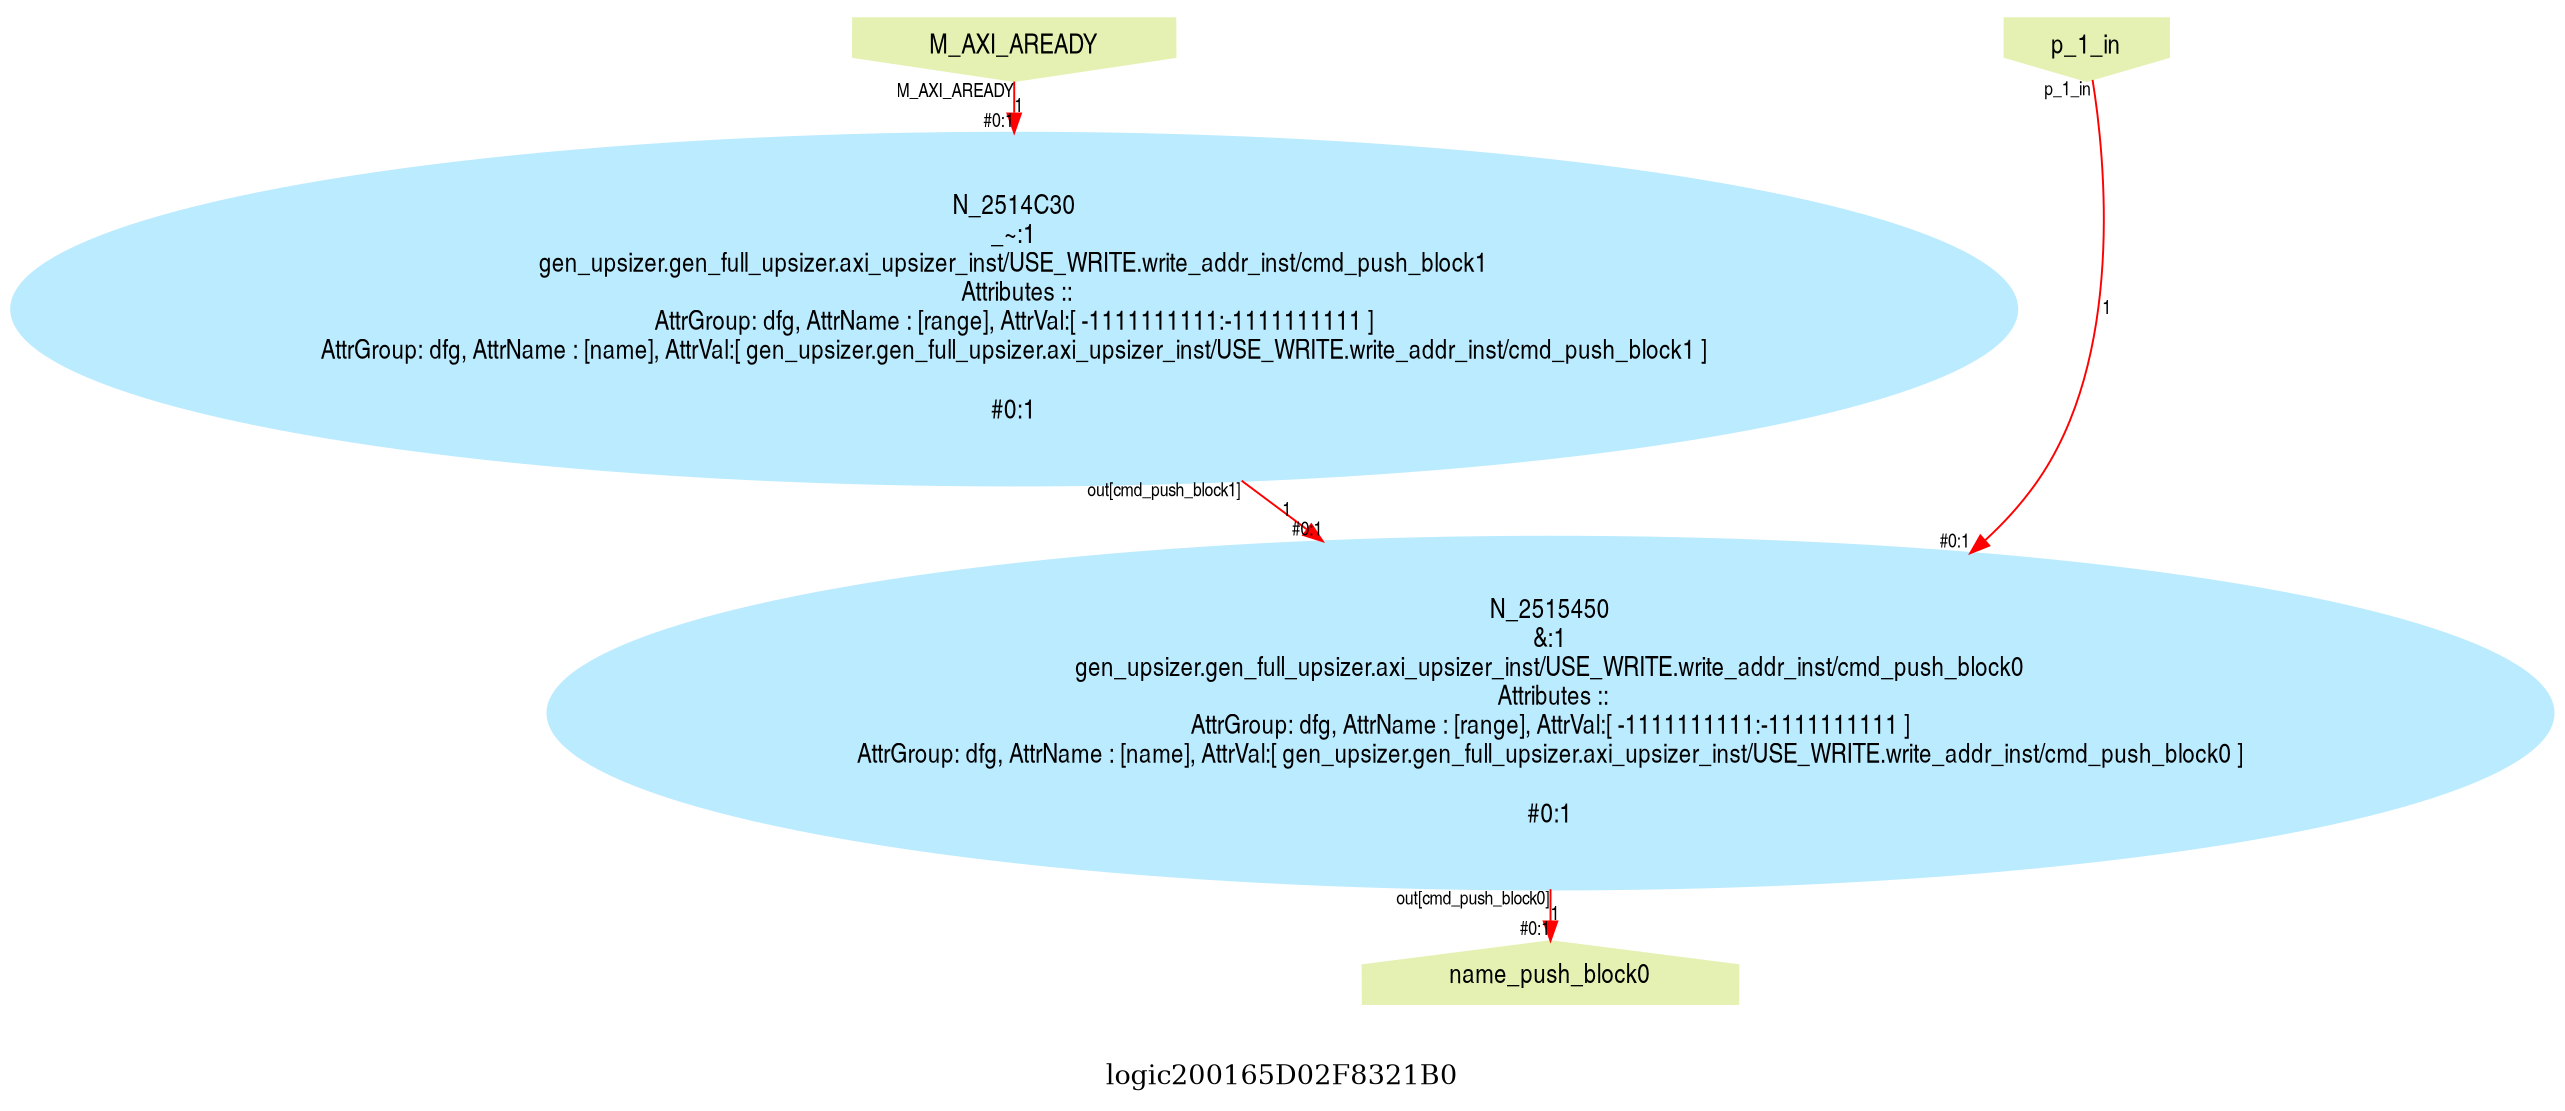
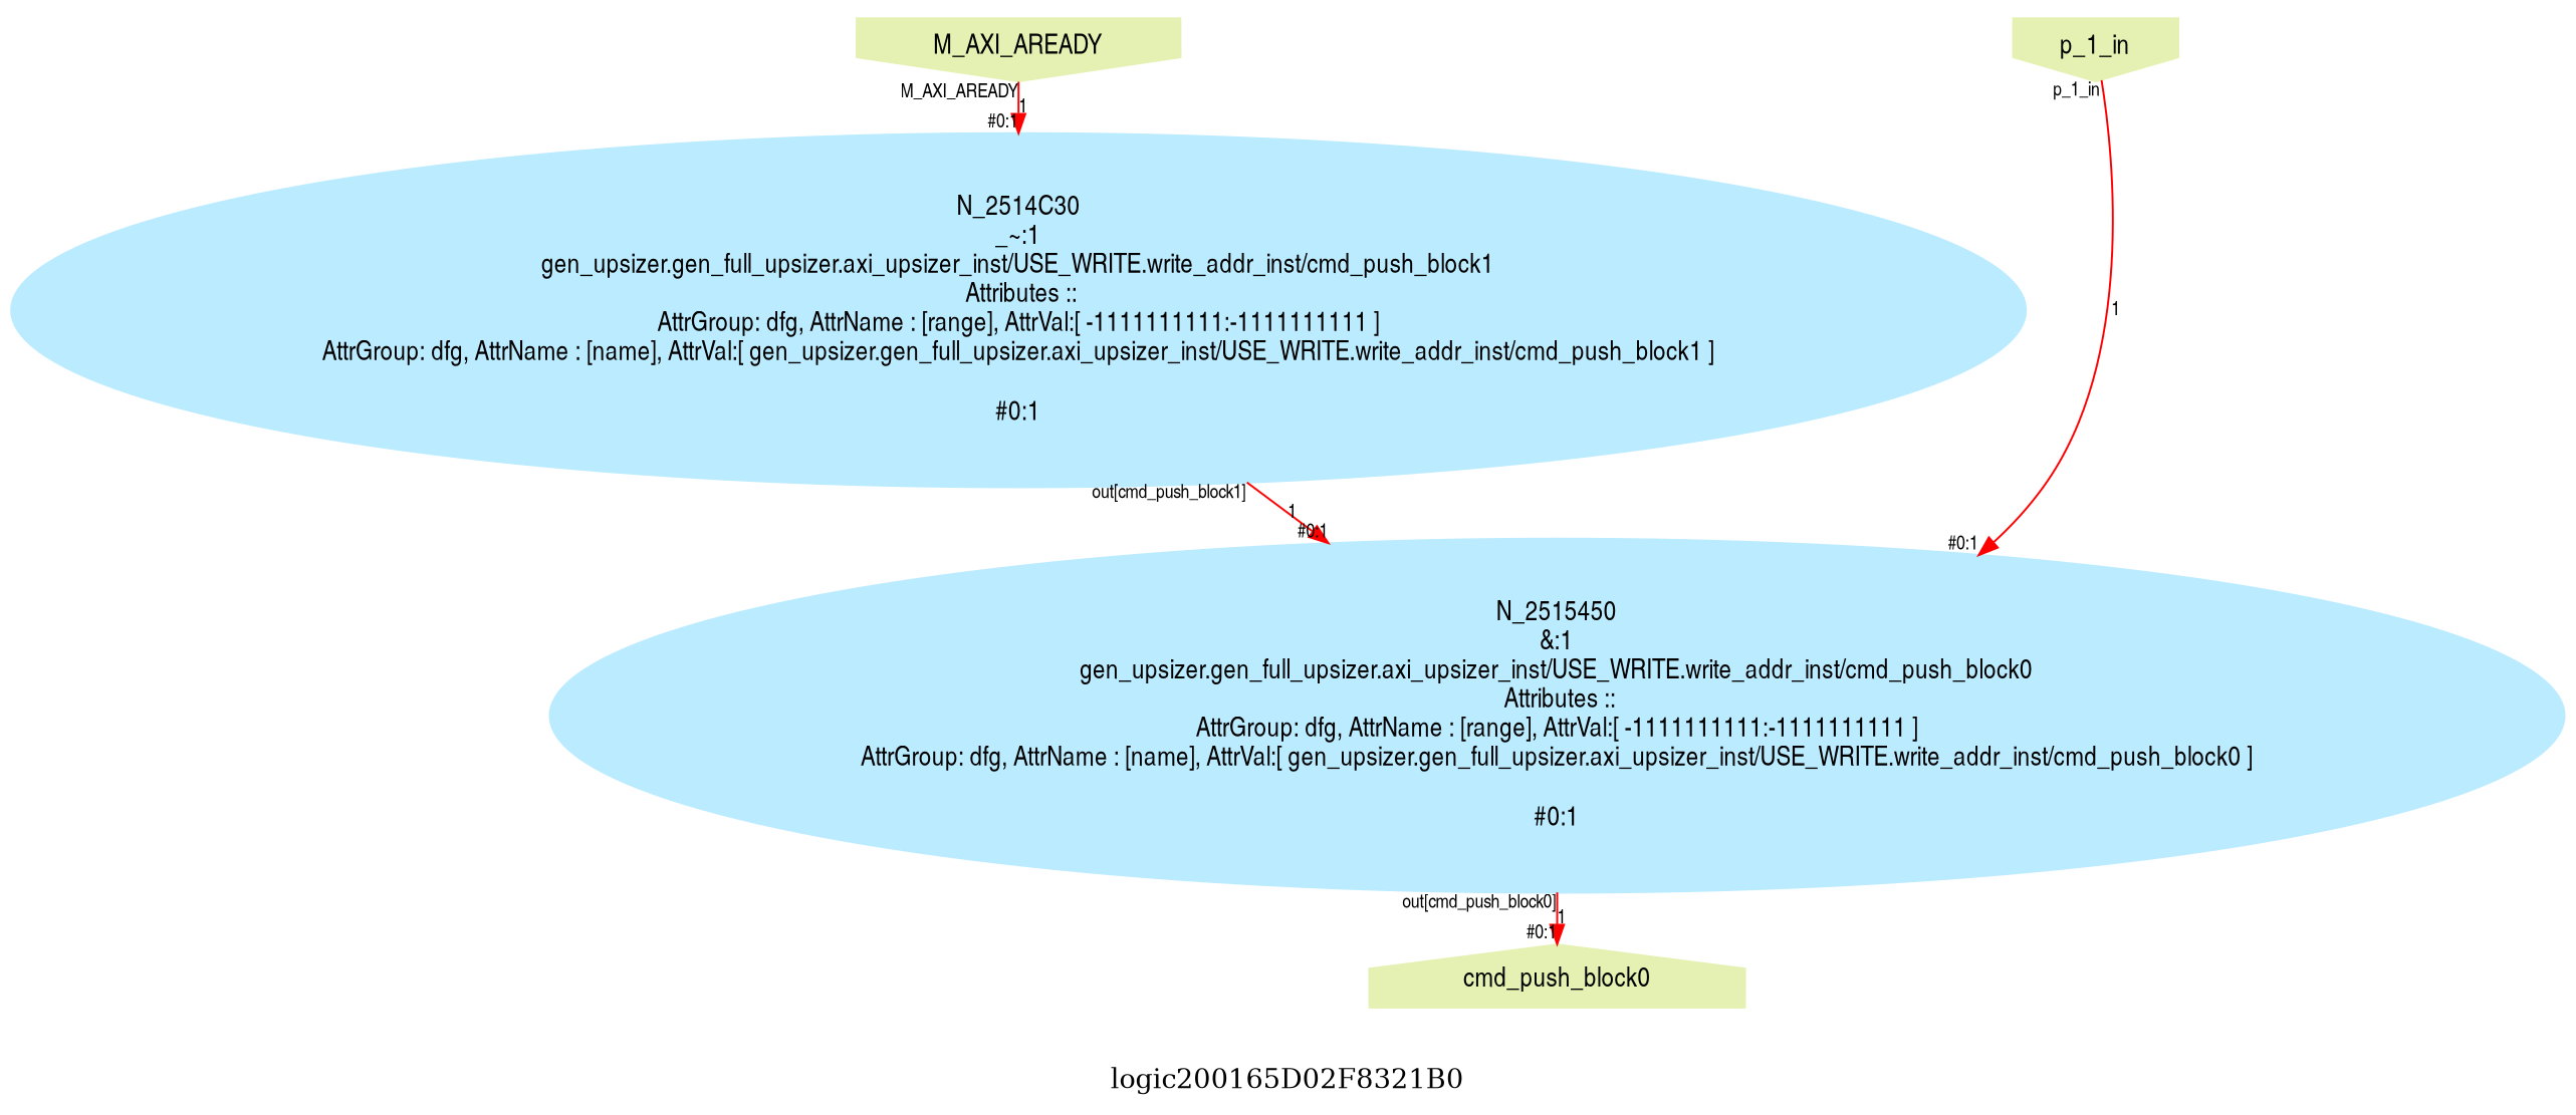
  digraph {
    label=logic200165D02F8321B0
    ranksep=0.1
    splines=true
    node [color="#e4f1b2" fontname=helveticanarrow style=filled]
    edge [color="#ff0000" fontname=helveticanarrow fontsize=10 headlabel="#0:1"]
    n1 [label=M_AXI_AREADY shape=invhouse]
    n2 [label=p_1_in shape=invhouse]
-   n3 [label=name_push_block0 shape=house]
+   n3 [label=cmd_push_block0 shape=house]
    n4 [color="#bbebff" label="N_2514C30\n_~:1\ngen_upsizer.gen_full_upsizer.axi_upsizer_inst/USE_WRITE.write_addr_inst/cmd_push_block1\n Attributes ::\nAttrGroup: dfg, AttrName : [range], AttrVal:[ -1111111111:-1111111111 ]\nAttrGroup: dfg, AttrName : [name], AttrVal:[ gen_upsizer.gen_full_upsizer.axi_upsizer_inst/USE_WRITE.write_addr_inst/cmd_push_block1 ]\n\n#0:1\n"]
    n5 [color="#bbebff" label="N_2515450\n&:1\ngen_upsizer.gen_full_upsizer.axi_upsizer_inst/USE_WRITE.write_addr_inst/cmd_push_block0\n Attributes ::\nAttrGroup: dfg, AttrName : [range], AttrVal:[ -1111111111:-1111111111 ]\nAttrGroup: dfg, AttrName : [name], AttrVal:[ gen_upsizer.gen_full_upsizer.axi_upsizer_inst/USE_WRITE.write_addr_inst/cmd_push_block0 ]\n\n#0:1\n"]
    subgraph sub_1 {
      rank=source
      n1
      n2
    }
    subgraph sub_2 {
      rank=sink
      n3
    }
    n1 -> n4 [label=1 taillabel=M_AXI_AREADY]
    n2 -> n5 [label=1 taillabel=p_1_in]
    n4 -> n5 [label=1 taillabel="out[cmd_push_block1]"]
    n5 -> n3 [label=1 taillabel="out[cmd_push_block0]"]
  }
